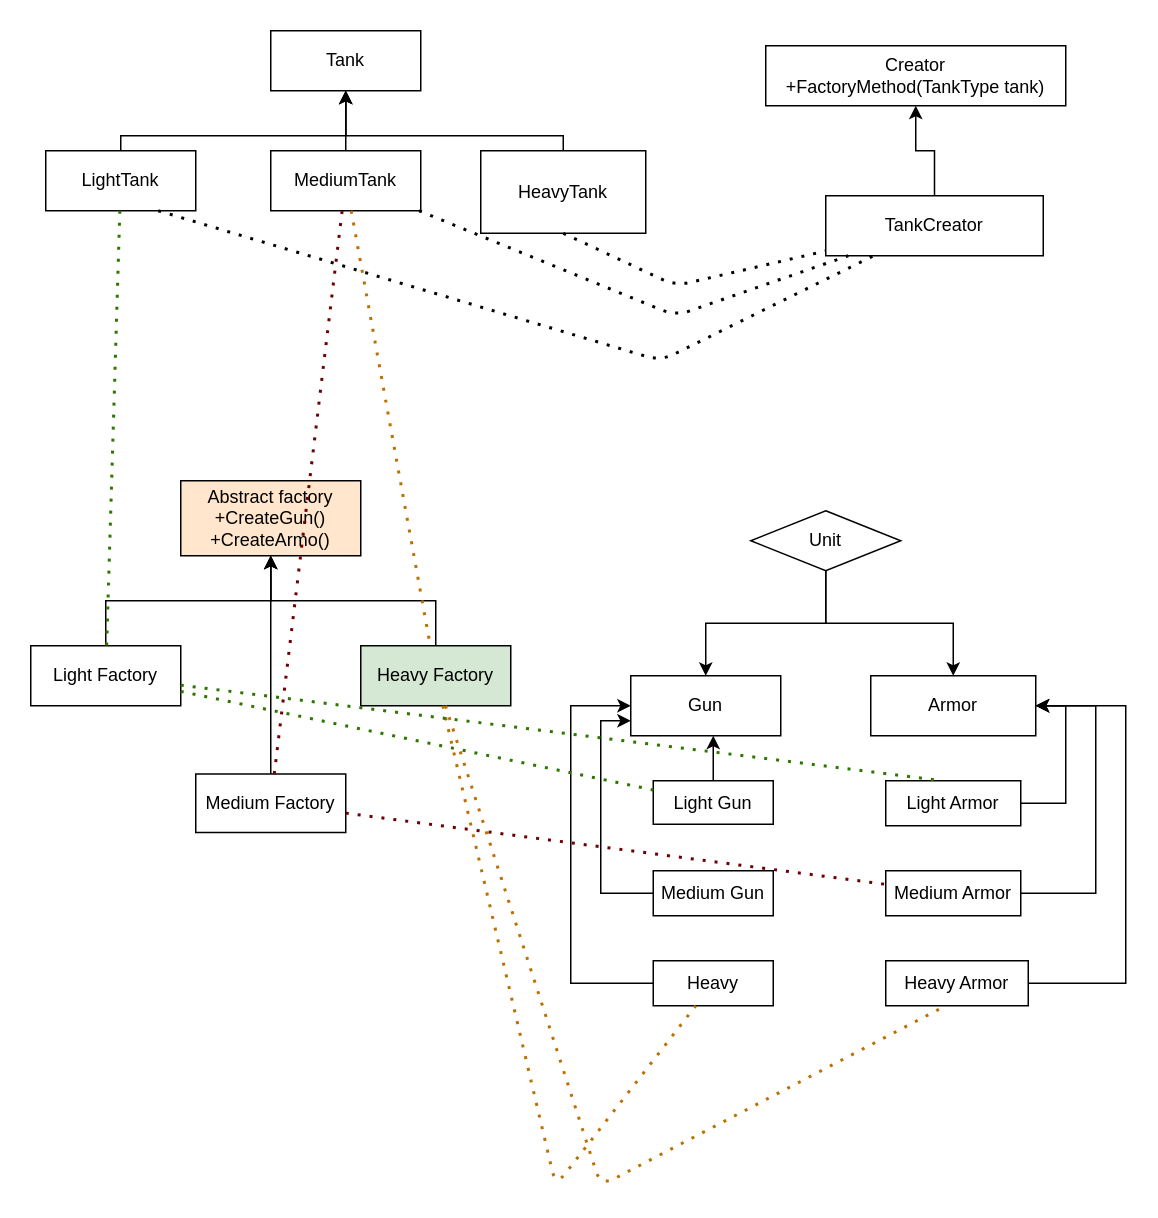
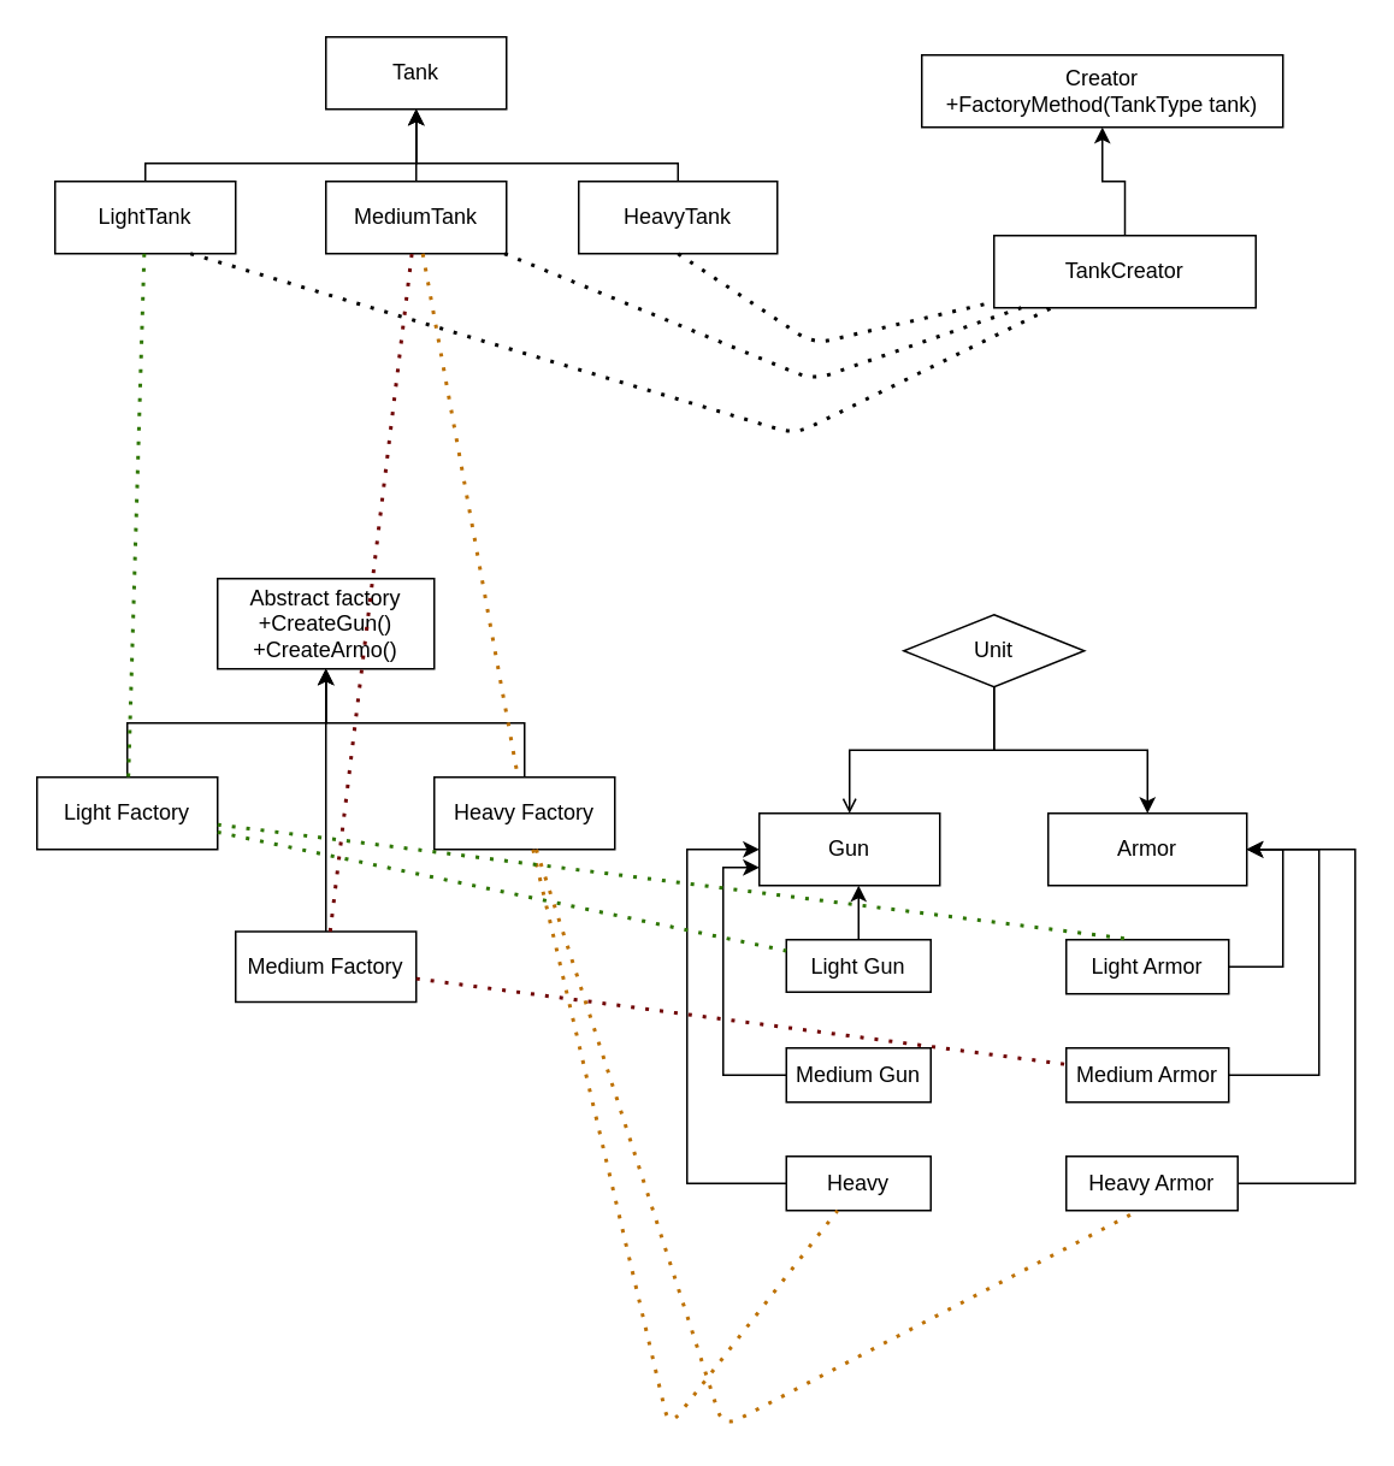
  <mxCell id="0" />
  <mxCell id="1" parent="0" />
  <mxCell id="2" value="Creator&lt;br&gt;+FactoryMethod(TankType tank)" style="rounded=0;whiteSpace=wrap;html=1;" vertex="1" parent="1"><mxGeometry x="510" y="30" width="200" height="40" as="geometry" /></mxCell>
  <mxCell id="3" value="" style="edgeStyle=orthogonalEdgeStyle;rounded=0;orthogonalLoop=1;jettySize=auto;html=1;" edge="1" parent="1" source="4" target="2"><mxGeometry relative="1" as="geometry" /></mxCell>
  <mxCell id="4" value="TankCreator" style="rounded=0;whiteSpace=wrap;html=1;" vertex="1" parent="1"><mxGeometry x="550" y="130" width="145" height="40" as="geometry" /></mxCell>
  <mxCell id="5" value="Tank" style="rounded=0;whiteSpace=wrap;html=1;" vertex="1" parent="1"><mxGeometry x="180" y="20" width="100" height="40" as="geometry" /></mxCell>
  <mxCell id="6" style="edgeStyle=orthogonalEdgeStyle;rounded=0;orthogonalLoop=1;jettySize=auto;html=1;entryX=0.5;entryY=1;entryDx=0;entryDy=0;" edge="1" parent="1" source="7" target="5"><mxGeometry relative="1" as="geometry"><Array as="points"><mxPoint x="80" y="90" /><mxPoint x="230" y="90" /></Array></mxGeometry></mxCell>
  <mxCell id="7" value="LightTank" style="rounded=0;whiteSpace=wrap;html=1;" vertex="1" parent="1"><mxGeometry x="30" y="100" width="100" height="40" as="geometry" /></mxCell>
  <mxCell id="8" style="edgeStyle=orthogonalEdgeStyle;rounded=0;orthogonalLoop=1;jettySize=auto;html=1;" edge="1" parent="1" source="9" target="5"><mxGeometry relative="1" as="geometry" /></mxCell>
  <mxCell id="9" value="MediumTank" style="rounded=0;whiteSpace=wrap;html=1;" vertex="1" parent="1"><mxGeometry x="180" y="100" width="100" height="40" as="geometry" /></mxCell>
  <mxCell id="10" style="edgeStyle=orthogonalEdgeStyle;rounded=0;orthogonalLoop=1;jettySize=auto;html=1;entryX=0.5;entryY=1;entryDx=0;entryDy=0;" edge="1" parent="1" source="11" target="5"><mxGeometry relative="1" as="geometry"><Array as="points"><mxPoint x="375" y="90" /><mxPoint x="230" y="90" /></Array></mxGeometry></mxCell>
- <mxCell id="11" value="HeavyTank" style="rounded=0;whiteSpace=wrap;html=1;" vertex="1" parent="1"><mxGeometry x="320" y="100" width="110" height="55" as="geometry" /></mxCell>
+ <mxCell id="11" value="HeavyTank" style="rounded=0;whiteSpace=wrap;html=1;" vertex="1" parent="1"><mxGeometry x="320" y="100" width="110" height="40" as="geometry" /></mxCell>
  <mxCell id="12" value="" style="endArrow=none;dashed=1;html=1;dashPattern=1 3;strokeWidth=2;exitX=0.5;exitY=1;exitDx=0;exitDy=0;" edge="1" parent="1" source="11" target="4"><mxGeometry width="50" height="50" relative="1" as="geometry"><mxPoint x="380" y="390" as="sourcePoint" /><mxPoint x="430" y="340" as="targetPoint" /><Array as="points"><mxPoint x="450" y="190" /></Array></mxGeometry></mxCell>
  <mxCell id="13" value="" style="endArrow=none;dashed=1;html=1;dashPattern=1 3;strokeWidth=2;" edge="1" parent="1" source="9" target="4"><mxGeometry width="50" height="50" relative="1" as="geometry"><mxPoint x="385" y="150" as="sourcePoint" /><mxPoint x="566.667" y="180" as="targetPoint" /><Array as="points"><mxPoint x="450" y="210" /></Array></mxGeometry></mxCell>
  <mxCell id="14" value="" style="endArrow=none;dashed=1;html=1;dashPattern=1 3;strokeWidth=2;exitX=0.75;exitY=1;exitDx=0;exitDy=0;" edge="1" parent="1" source="7" target="4"><mxGeometry width="50" height="50" relative="1" as="geometry"><mxPoint x="268" y="150" as="sourcePoint" /><mxPoint x="591.667" y="180" as="targetPoint" /><Array as="points"><mxPoint x="440" y="240" /></Array></mxGeometry></mxCell>
- <mxCell id="15" value="Abstract factory&lt;br&gt;+CreateGun()&lt;br&gt;+CreateArmo()" style="rounded=0;whiteSpace=wrap;html=1;fillColor=#ffe6cc;" vertex="1" parent="1"><mxGeometry x="120" y="320" width="120" height="50" as="geometry" /></mxCell>
- <mxCell id="16" style="edgeStyle=orthogonalEdgeStyle;rounded=0;orthogonalLoop=1;jettySize=auto;html=1;entryX=0.5;entryY=0;entryDx=0;entryDy=0;" edge="1" parent="1" source="18" target="19"><mxGeometry relative="1" as="geometry" /></mxCell>
+ <mxCell id="15" value="Abstract factory&lt;br&gt;+CreateGun()&lt;br&gt;+CreateArmo()" style="rounded=0;whiteSpace=wrap;html=1;" vertex="1" parent="1"><mxGeometry x="120" y="320" width="120" height="50" as="geometry" /></mxCell>
+ <mxCell id="16" style="edgeStyle=orthogonalEdgeStyle;rounded=0;orthogonalLoop=1;jettySize=auto;html=1;entryX=0.5;entryY=0;entryDx=0;entryDy=0;endArrow=open;" edge="1" parent="1" source="18" target="19"><mxGeometry relative="1" as="geometry" /></mxCell>
  <mxCell id="17" style="edgeStyle=orthogonalEdgeStyle;rounded=0;orthogonalLoop=1;jettySize=auto;html=1;" edge="1" parent="1" source="18" target="20"><mxGeometry relative="1" as="geometry" /></mxCell>
  <mxCell id="18" value="Unit" style="rhombus;whiteSpace=wrap;html=1;" vertex="1" parent="1"><mxGeometry x="500" y="340" width="100" height="40" as="geometry" /></mxCell>
  <mxCell id="19" value="Gun" style="rounded=0;whiteSpace=wrap;html=1;" vertex="1" parent="1"><mxGeometry x="420" y="450" width="100" height="40" as="geometry" /></mxCell>
  <mxCell id="20" value="Armor" style="rounded=0;whiteSpace=wrap;html=1;" vertex="1" parent="1"><mxGeometry x="580" y="450" width="110" height="40" as="geometry" /></mxCell>
  <mxCell id="21" style="edgeStyle=orthogonalEdgeStyle;rounded=0;orthogonalLoop=1;jettySize=auto;html=1;entryX=1;entryY=0.5;entryDx=0;entryDy=0;" edge="1" parent="1" source="22" target="20"><mxGeometry relative="1" as="geometry"><Array as="points"><mxPoint x="710" y="535" /><mxPoint x="710" y="470" /></Array></mxGeometry></mxCell>
  <mxCell id="22" value="Light Armor" style="rounded=0;whiteSpace=wrap;html=1;" vertex="1" parent="1"><mxGeometry x="590" y="520" width="90" height="30" as="geometry" /></mxCell>
  <mxCell id="23" style="edgeStyle=orthogonalEdgeStyle;rounded=0;orthogonalLoop=1;jettySize=auto;html=1;entryX=1;entryY=0.5;entryDx=0;entryDy=0;" edge="1" parent="1" source="24" target="20"><mxGeometry relative="1" as="geometry"><Array as="points"><mxPoint x="730" y="595" /><mxPoint x="730" y="470" /></Array></mxGeometry></mxCell>
  <mxCell id="24" value="Medium Armor" style="rounded=0;whiteSpace=wrap;html=1;" vertex="1" parent="1"><mxGeometry x="590" y="580" width="90" height="30" as="geometry" /></mxCell>
  <mxCell id="25" style="edgeStyle=orthogonalEdgeStyle;rounded=0;orthogonalLoop=1;jettySize=auto;html=1;entryX=1;entryY=0.5;entryDx=0;entryDy=0;" edge="1" parent="1" source="26" target="20"><mxGeometry relative="1" as="geometry"><Array as="points"><mxPoint x="750" y="655" /><mxPoint x="750" y="470" /></Array></mxGeometry></mxCell>
  <mxCell id="26" value="Heavy Armor" style="rounded=0;whiteSpace=wrap;html=1;" vertex="1" parent="1"><mxGeometry x="590" y="640" width="95" height="30" as="geometry" /></mxCell>
  <mxCell id="27" style="edgeStyle=orthogonalEdgeStyle;rounded=0;orthogonalLoop=1;jettySize=auto;html=1;" edge="1" parent="1" source="28" target="19"><mxGeometry relative="1" as="geometry"><Array as="points"><mxPoint x="475" y="500" /><mxPoint x="475" y="500" /></Array></mxGeometry></mxCell>
  <mxCell id="28" value="Light Gun" style="rounded=0;whiteSpace=wrap;html=1;" vertex="1" parent="1"><mxGeometry x="435" y="520" width="80" height="29" as="geometry" /></mxCell>
  <mxCell id="29" style="edgeStyle=orthogonalEdgeStyle;rounded=0;orthogonalLoop=1;jettySize=auto;html=1;entryX=0;entryY=0.5;entryDx=0;entryDy=0;" edge="1" parent="1" source="30" target="19"><mxGeometry relative="1" as="geometry"><mxPoint x="390" y="480" as="targetPoint" /><Array as="points"><mxPoint x="380" y="655" /><mxPoint x="380" y="470" /></Array></mxGeometry></mxCell>
  <mxCell id="30" value="Heavy" style="rounded=0;whiteSpace=wrap;html=1;" vertex="1" parent="1"><mxGeometry x="435" y="640" width="80" height="30" as="geometry" /></mxCell>
  <mxCell id="31" style="edgeStyle=orthogonalEdgeStyle;rounded=0;orthogonalLoop=1;jettySize=auto;html=1;entryX=0;entryY=0.75;entryDx=0;entryDy=0;" edge="1" parent="1" source="32" target="19"><mxGeometry relative="1" as="geometry"><Array as="points"><mxPoint x="400" y="595" /><mxPoint x="400" y="480" /></Array></mxGeometry></mxCell>
  <mxCell id="32" value="Medium Gun" style="rounded=0;whiteSpace=wrap;html=1;" vertex="1" parent="1"><mxGeometry x="435" y="580" width="80" height="30" as="geometry" /></mxCell>
  <mxCell id="33" value="" style="edgeStyle=orthogonalEdgeStyle;rounded=0;orthogonalLoop=1;jettySize=auto;html=1;" edge="1" parent="1" source="34" target="15"><mxGeometry relative="1" as="geometry" /></mxCell>
  <mxCell id="34" value="Light Factory" style="rounded=0;whiteSpace=wrap;html=1;" vertex="1" parent="1"><mxGeometry x="20" y="430" width="100" height="40" as="geometry" /></mxCell>
  <mxCell id="35" style="edgeStyle=orthogonalEdgeStyle;rounded=0;orthogonalLoop=1;jettySize=auto;html=1;" edge="1" parent="1" source="36" target="15"><mxGeometry relative="1" as="geometry" /></mxCell>
  <mxCell id="36" value="Medium Factory" style="rounded=0;whiteSpace=wrap;html=1;" vertex="1" parent="1"><mxGeometry x="130" y="515.5" width="100" height="39" as="geometry" /></mxCell>
  <mxCell id="37" value="" style="edgeStyle=orthogonalEdgeStyle;rounded=0;orthogonalLoop=1;jettySize=auto;html=1;" edge="1" parent="1" source="38" target="15"><mxGeometry relative="1" as="geometry" /></mxCell>
- <mxCell id="38" value="Heavy Factory" style="rounded=0;whiteSpace=wrap;html=1;fillColor=#d5e8d4;" vertex="1" parent="1"><mxGeometry x="240" y="430" width="100" height="40" as="geometry" /></mxCell>
+ <mxCell id="38" value="Heavy Factory" style="rounded=0;whiteSpace=wrap;html=1;" vertex="1" parent="1"><mxGeometry x="240" y="430" width="100" height="40" as="geometry" /></mxCell>
  <mxCell id="39" value="" style="endArrow=none;dashed=1;html=1;dashPattern=1 3;strokeWidth=2;fillColor=#f0a30a;strokeColor=#BD7000;" edge="1" parent="1" source="38" target="30"><mxGeometry width="50" height="50" relative="1" as="geometry"><mxPoint x="380" y="390" as="sourcePoint" /><mxPoint x="430" y="340" as="targetPoint" /><Array as="points"><mxPoint x="370" y="790" /></Array></mxGeometry></mxCell>
  <mxCell id="40" value="" style="endArrow=none;dashed=1;html=1;dashPattern=1 3;strokeWidth=2;fillColor=#f0a30a;strokeColor=#BD7000;" edge="1" parent="1" source="38"><mxGeometry width="50" height="50" relative="1" as="geometry"><mxPoint x="380" y="390" as="sourcePoint" /><mxPoint x="630" y="670" as="targetPoint" /><Array as="points"><mxPoint x="400" y="790" /></Array></mxGeometry></mxCell>
  <mxCell id="41" value="" style="endArrow=none;dashed=1;html=1;dashPattern=1 3;strokeWidth=2;fillColor=#a20025;strokeColor=#6F0000;" edge="1" parent="1" source="36" target="24"><mxGeometry width="50" height="50" relative="1" as="geometry"><mxPoint x="380" y="440" as="sourcePoint" /><mxPoint x="430" y="390" as="targetPoint" /></mxGeometry></mxCell>
  <mxCell id="42" value="" style="endArrow=none;dashed=1;html=1;dashPattern=1 3;strokeWidth=2;fillColor=#60a917;strokeColor=#2D7600;" edge="1" parent="1" source="34" target="28"><mxGeometry width="50" height="50" relative="1" as="geometry"><mxPoint x="380" y="440" as="sourcePoint" /><mxPoint x="430" y="390" as="targetPoint" /></mxGeometry></mxCell>
  <mxCell id="43" value="" style="endArrow=none;dashed=1;html=1;dashPattern=1 3;strokeWidth=2;entryX=0.422;entryY=0;entryDx=0;entryDy=0;entryPerimeter=0;fillColor=#60a917;strokeColor=#2D7600;" edge="1" parent="1" source="34" target="22"><mxGeometry width="50" height="50" relative="1" as="geometry"><mxPoint x="380" y="440" as="sourcePoint" /><mxPoint x="430" y="390" as="targetPoint" /></mxGeometry></mxCell>
  <mxCell id="44" value="" style="endArrow=none;dashed=1;html=1;dashPattern=1 3;strokeWidth=2;fillColor=#60a917;strokeColor=#2D7600;" edge="1" parent="1" source="7" target="34"><mxGeometry width="50" height="50" relative="1" as="geometry"><mxPoint x="380" y="440" as="sourcePoint" /><mxPoint x="430" y="390" as="targetPoint" /></mxGeometry></mxCell>
  <mxCell id="45" value="" style="endArrow=none;dashed=1;html=1;dashPattern=1 3;strokeWidth=2;fillColor=#a20025;strokeColor=#6F0000;" edge="1" parent="1" source="36" target="9"><mxGeometry width="50" height="50" relative="1" as="geometry"><mxPoint x="380" y="440" as="sourcePoint" /><mxPoint x="430" y="390" as="targetPoint" /></mxGeometry></mxCell>
  <mxCell id="46" value="" style="endArrow=none;dashed=1;html=1;dashPattern=1 3;strokeWidth=2;fillColor=#f0a30a;strokeColor=#BD7000;" edge="1" parent="1" source="9" target="38"><mxGeometry width="50" height="50" relative="1" as="geometry"><mxPoint x="380" y="440" as="sourcePoint" /><mxPoint x="430" y="390" as="targetPoint" /></mxGeometry></mxCell>
